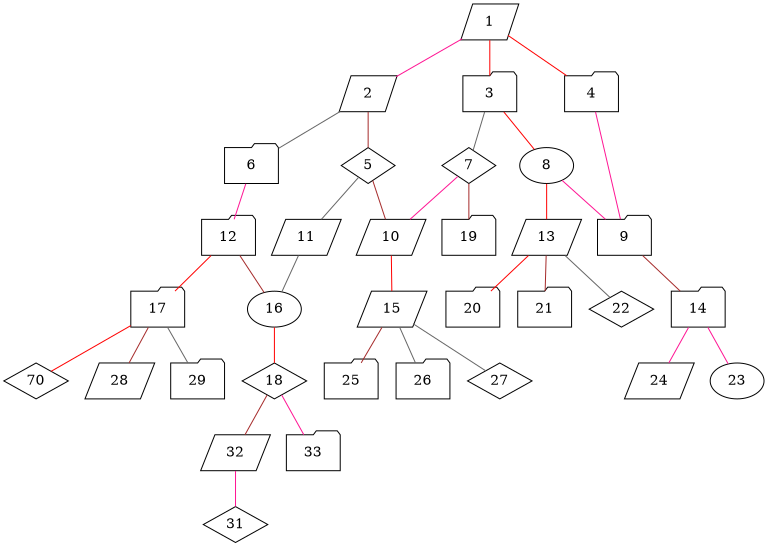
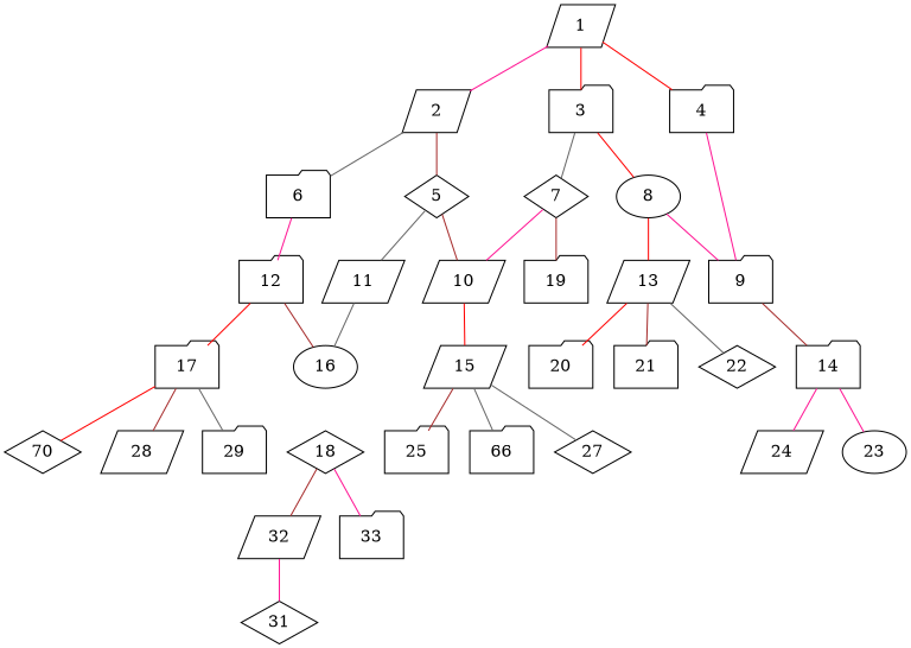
  graph {
    node [chem=H shape=folder]
    edge [color=deeppink valence=1]
    1 [chem=C shape=parallelogram]
    2 [chem=C shape=parallelogram]
    3 [chem=C]
    4 [chem=N]
    5 [chem=C shape=diamond]
    6 [chem=N]
    7 [chem=C shape=diamond]
    8 [chem=N shape=ellipse]
    9 [chem=C]
    10 [chem=C shape=parallelogram]
    11 [chem=N shape=parallelogram]
    12 [chem=C]
    19
    13 [chem=C shape=parallelogram]
    14 [chem=N]
    15 [chem=C shape=parallelogram]
    16 [chem=C shape=ellipse]
    17 [chem=C]
    20
    21
    22 [shape=diamond]
    23 [shape=ellipse]
    24 [shape=parallelogram]
    25
-   26
+   26 [label=66]
    27 [shape=diamond]
    18 [chem=C shape=diamond]
    28 [shape=parallelogram]
    29
    n30 [label=70 shape=diamond]
    32 [shape=parallelogram]
    33
    31 [shape=diamond]
    1 -- 2
    1 -- 3 [color=red valence=2]
    1 -- 4 [color=red]
    2 -- 5 [color=brown valence=2]
    2 -- 6 [color=gray40]
    3 -- 7 [color=gray40]
    3 -- 8 [color=red]
    4 -- 9 [valence=2]
    5 -- 10 [color=brown]
    5 -- 11 [color=gray40]
    6 -- 12 [valence=2]
    7 -- 10 [valence=2]
    7 -- 19 [color=brown]
    8 -- 9
    8 -- 13 [color=red]
    9 -- 14 [color=brown]
    10 -- 15 [color=red]
    11 -- 16 [color=gray40 valence=2]
    12 -- 16 [color=brown]
    12 -- 17 [color=red]
    13 -- 20 [color=red]
    13 -- 21 [color=brown]
    13 -- 22 [color=gray40]
    14 -- 23
    14 -- 24
    15 -- 25 [color=brown]
    15 -- 26 [color=gray40]
    15 -- 27 [color=gray40]
-   16 -- 18 [color=red]
    17 -- 28 [color=brown]
    17 -- 29 [color=gray40]
    17 -- n30 [color=red]
    18 -- 32 [color=brown]
    18 -- 33
    32 -- 31
  }
